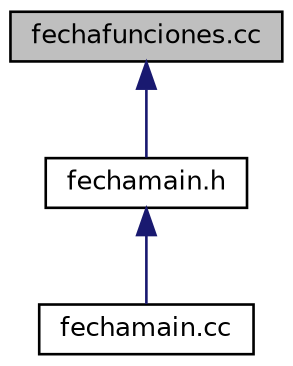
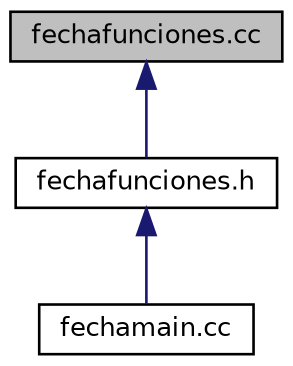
  digraph {
    node [color=black fillcolor=white fontname=Helvetica fontsize=10 shape=record style=filled]
    edge [color=midnightblue dir=back fontname=Helvetica fontsize=10 labelfontname=Helvetica labelfontsize=10 style=solid]
    n1 [fillcolor=grey75 fontcolor=black height=0.2 label="fechafunciones.cc" width=0.4]
-   n2 [height=0.2 label="fechamain.h" width=0.4]
+   n2 [height=0.2 label="fechafunciones.h" width=0.4]
    n3 [height=0.2 label="fechamain.cc" width=0.4]
    n1 -> n2
    n2 -> n3
  }
